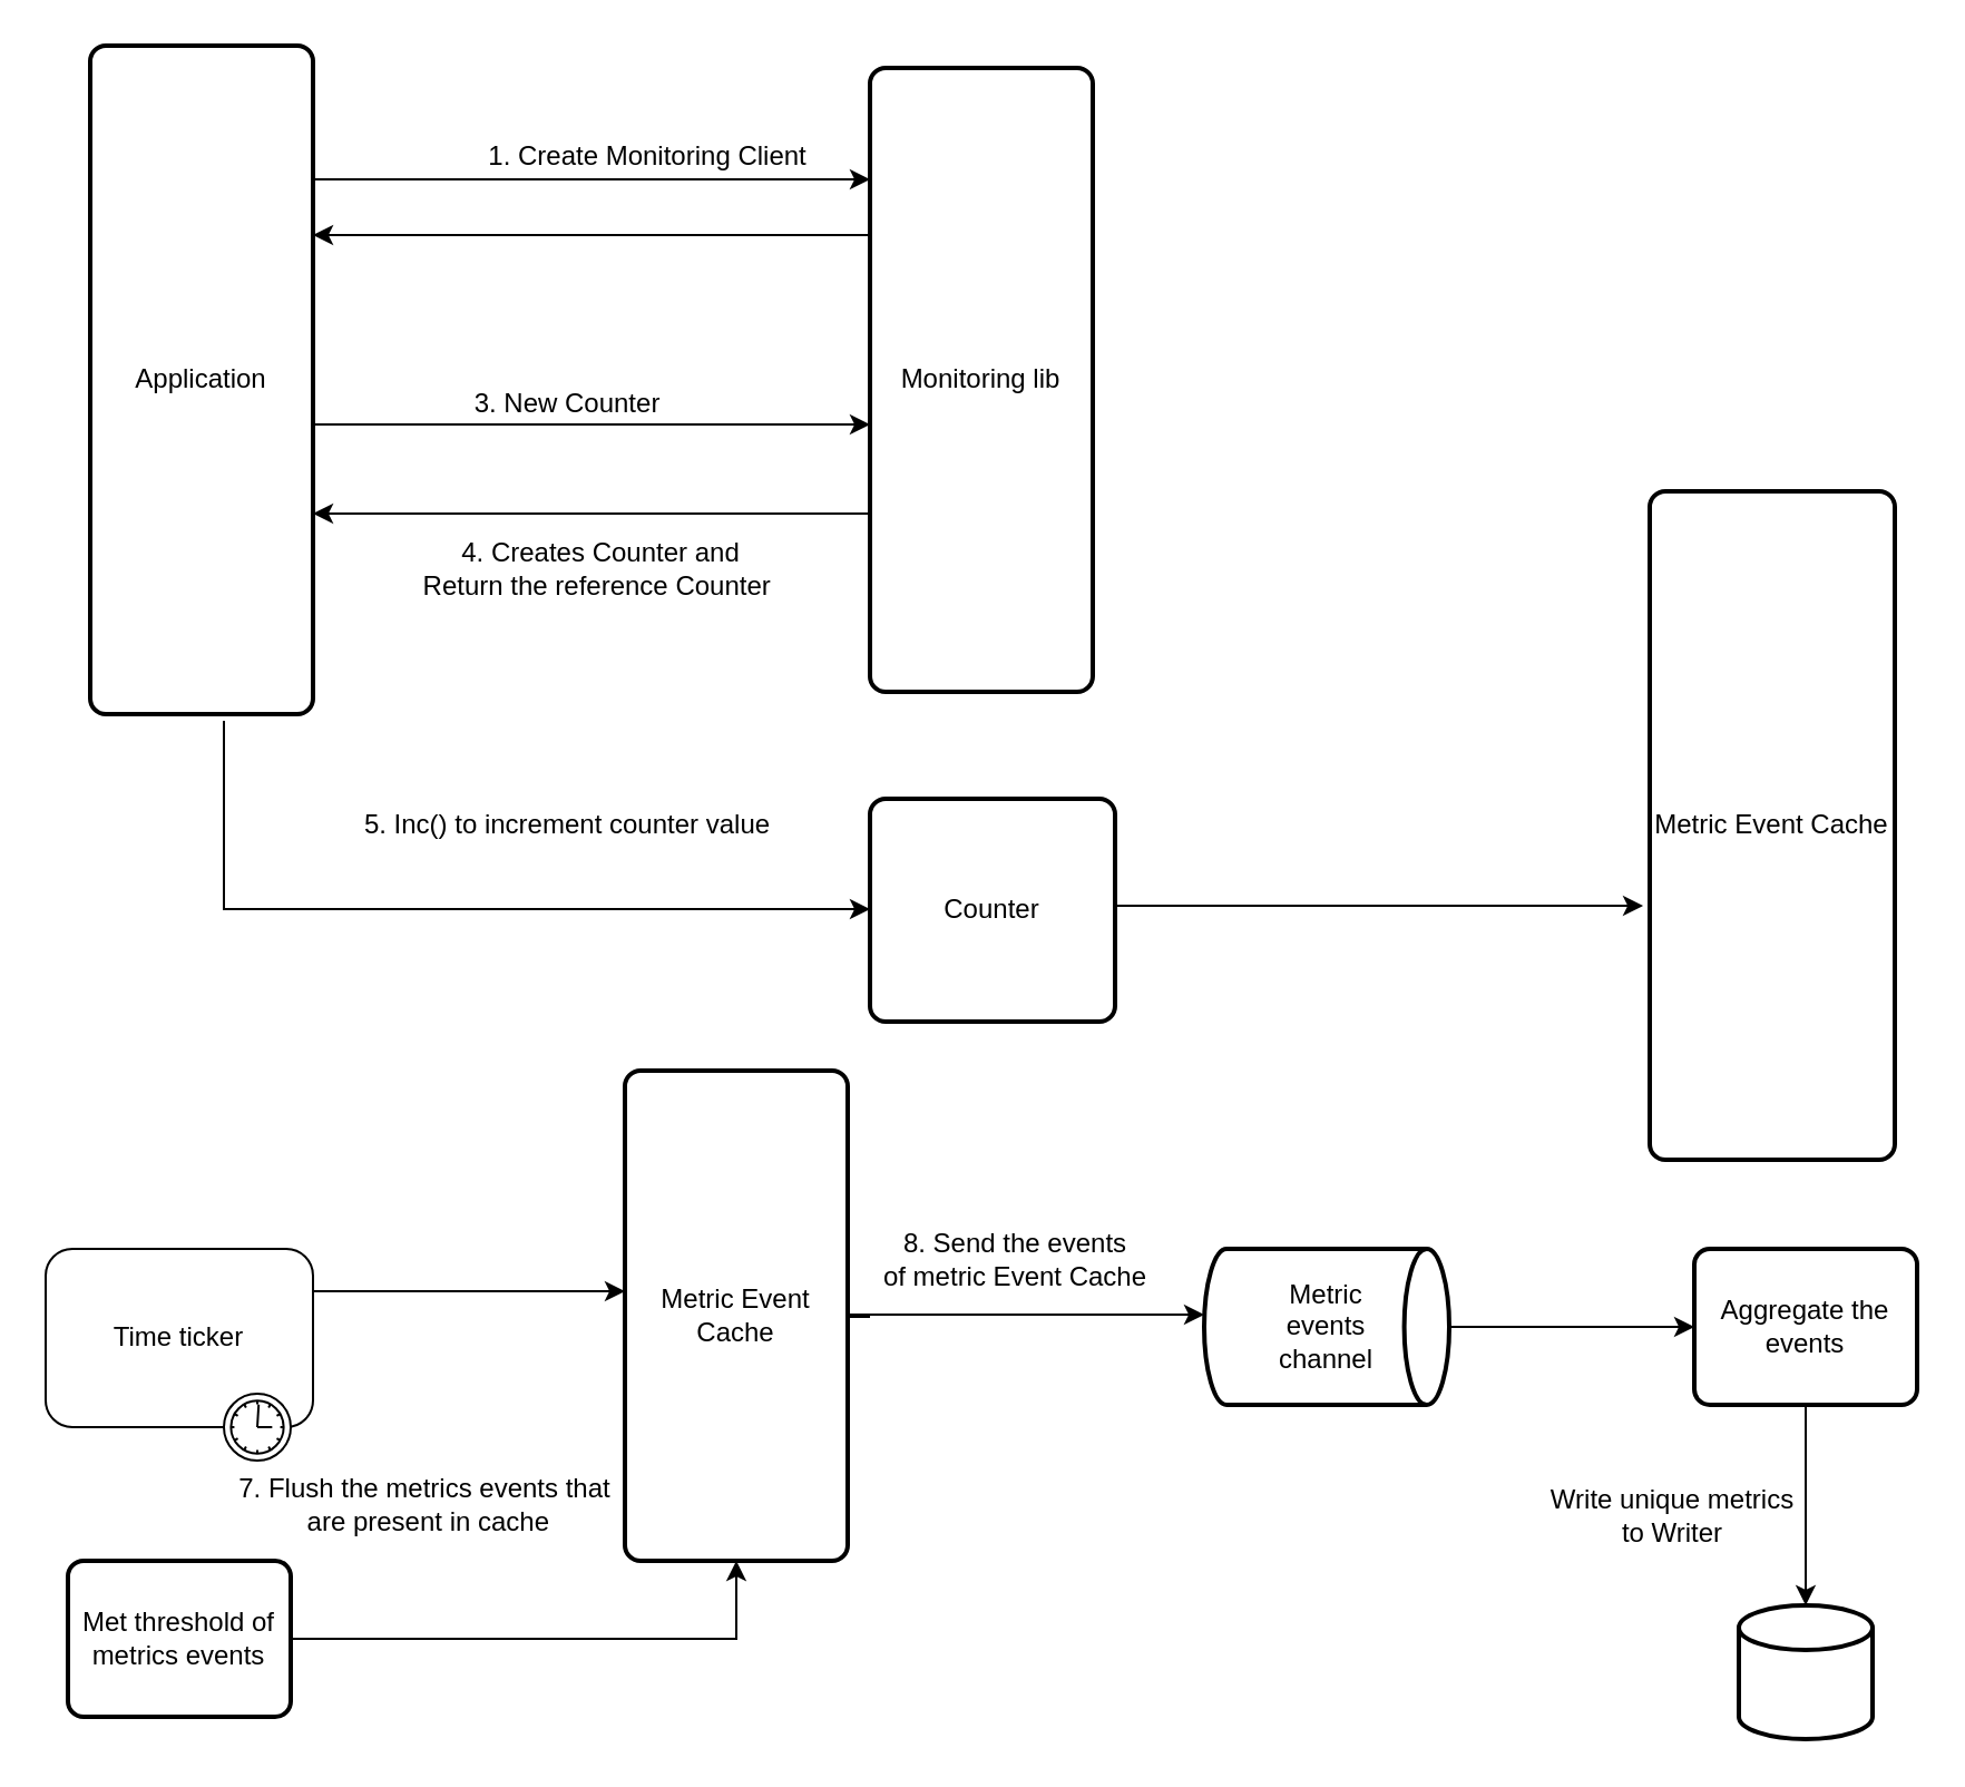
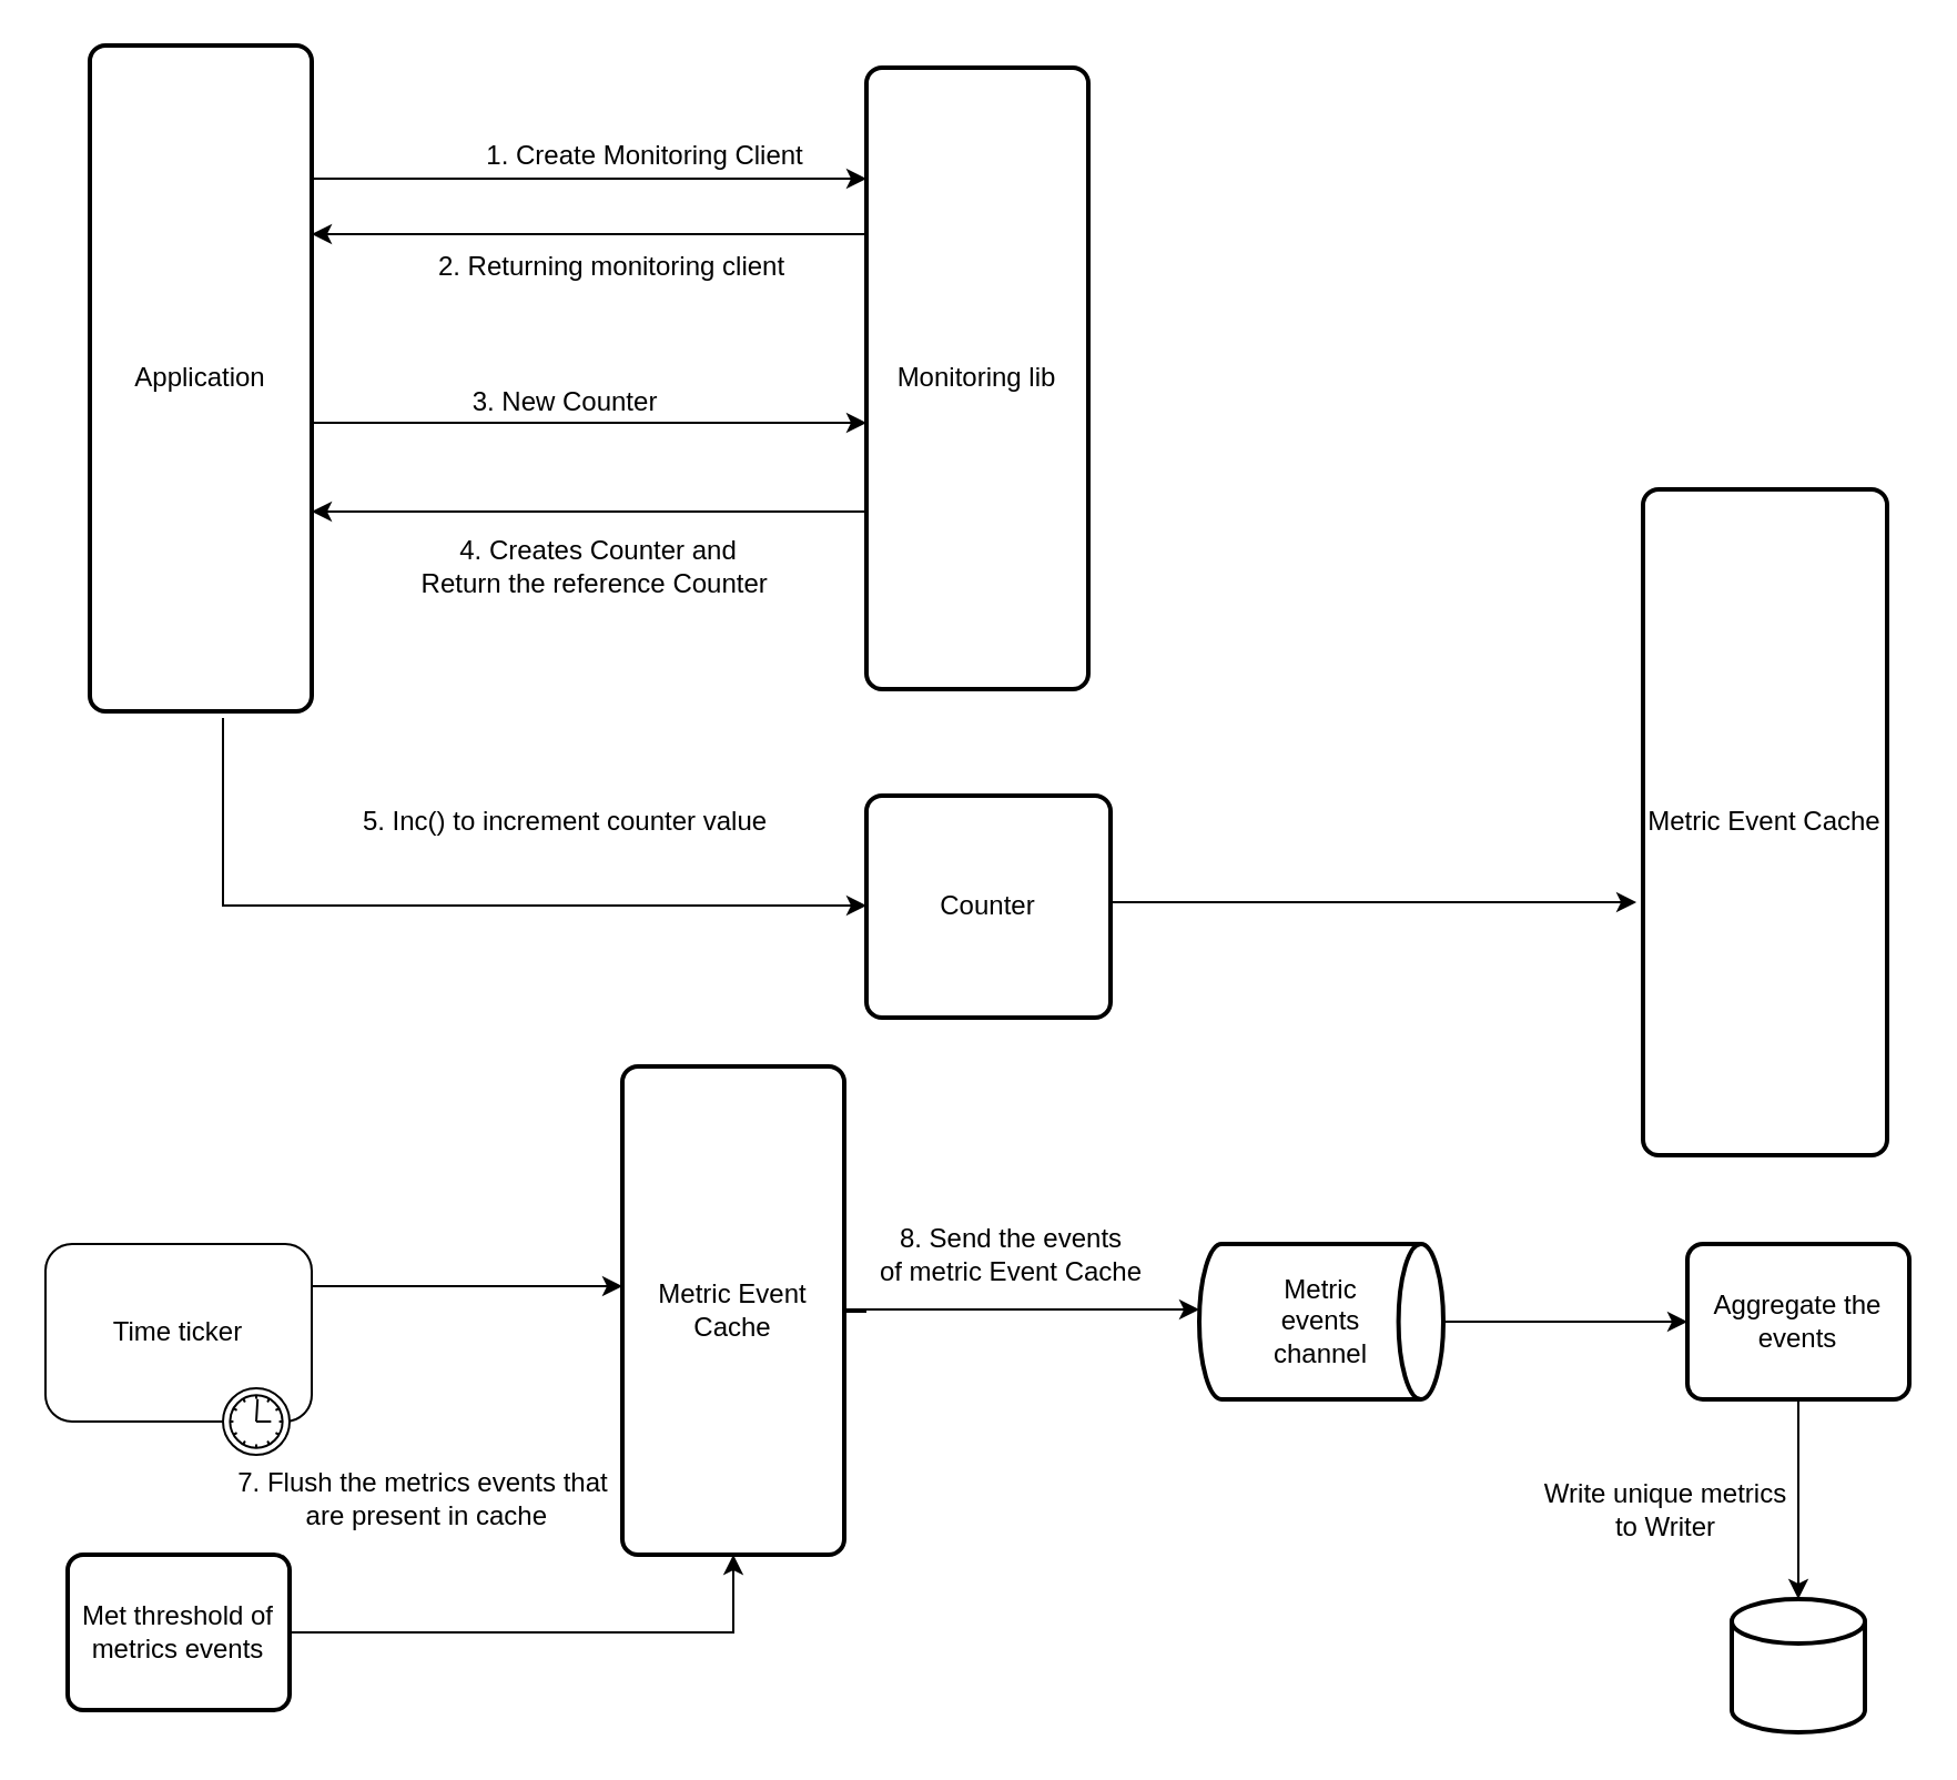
  <mxCell id="0" />
  <mxCell id="1" parent="0" />
  <mxCell id="2" style="edgeStyle=orthogonalEdgeStyle;rounded=0;orthogonalLoop=1;jettySize=auto;html=1;" edge="1" parent="1" source="3" target="6"><mxGeometry relative="1" as="geometry"><Array as="points"><mxPoint x="170" y="80" /><mxPoint x="170" y="80" /></Array></mxGeometry></mxCell>
  <mxCell id="3" value="Application&lt;br&gt;" style="rounded=1;whiteSpace=wrap;html=1;absoluteArcSize=1;arcSize=14;strokeWidth=2;" vertex="1" parent="1"><mxGeometry x="40" y="20" width="100" height="300" as="geometry" /></mxCell>
  <mxCell id="4" style="edgeStyle=orthogonalEdgeStyle;rounded=0;orthogonalLoop=1;jettySize=auto;html=1;exitX=0;exitY=0.75;exitDx=0;exitDy=0;" edge="1" parent="1" source="6" target="3"><mxGeometry relative="1" as="geometry"><Array as="points"><mxPoint x="390" y="105" /></Array></mxGeometry></mxCell>
  <mxCell id="5" style="edgeStyle=orthogonalEdgeStyle;rounded=0;orthogonalLoop=1;jettySize=auto;html=1;exitX=0;exitY=0.5;exitDx=0;exitDy=0;" edge="1" parent="1" source="6" target="3"><mxGeometry relative="1" as="geometry"><Array as="points"><mxPoint x="390" y="230" /></Array></mxGeometry></mxCell>
  <mxCell id="6" value="Monitoring lib&lt;br&gt;" style="rounded=1;whiteSpace=wrap;html=1;absoluteArcSize=1;arcSize=14;strokeWidth=2;" vertex="1" parent="1"><mxGeometry x="390" y="30" width="100" height="280" as="geometry" /></mxCell>
  <mxCell id="7" value="1. Create Monitoring Client" style="text;html=1;align=center;verticalAlign=middle;resizable=0;points=[];autosize=1;" vertex="1" parent="1"><mxGeometry x="210" y="60" width="160" height="20" as="geometry" /></mxCell>
+ <mxCell id="8" value="2. Returning monitoring client" style="text;html=1;align=center;verticalAlign=middle;resizable=0;points=[];autosize=1;" vertex="1" parent="1"><mxGeometry x="190" y="110" width="170" height="20" as="geometry" /></mxCell>
  <mxCell id="9" style="edgeStyle=orthogonalEdgeStyle;rounded=0;orthogonalLoop=1;jettySize=auto;html=1;" edge="1" parent="1"><mxGeometry relative="1" as="geometry"><mxPoint x="140" y="190" as="sourcePoint" /><mxPoint x="390" y="190" as="targetPoint" /><Array as="points"><mxPoint x="210" y="190" /><mxPoint x="210" y="190" /></Array></mxGeometry></mxCell>
  <mxCell id="10" value="3. New Counter" style="text;html=1;align=center;verticalAlign=middle;resizable=0;points=[];autosize=1;" vertex="1" parent="1"><mxGeometry x="204" y="171" width="100" height="20" as="geometry" /></mxCell>
  <mxCell id="11" value="4. Creates Counter and&lt;br&gt;Return the reference Counter&amp;nbsp;" style="text;html=1;align=center;verticalAlign=middle;resizable=0;points=[];autosize=1;" vertex="1" parent="1"><mxGeometry x="184" y="240" width="170" height="30" as="geometry" /></mxCell>
  <mxCell id="12" value="Counter" style="rounded=1;whiteSpace=wrap;html=1;absoluteArcSize=1;arcSize=14;strokeWidth=2;" vertex="1" parent="1"><mxGeometry x="390" y="358" width="110" height="100" as="geometry" /></mxCell>
  <mxCell id="13" style="edgeStyle=orthogonalEdgeStyle;rounded=0;orthogonalLoop=1;jettySize=auto;html=1;exitX=0.6;exitY=1.01;exitDx=0;exitDy=0;exitPerimeter=0;" edge="1" parent="1" source="3"><mxGeometry relative="1" as="geometry"><mxPoint x="140" y="407.5" as="sourcePoint" /><mxPoint x="390" y="407.5" as="targetPoint" /><Array as="points"><mxPoint x="100" y="408" /></Array></mxGeometry></mxCell>
  <mxCell id="14" value="5. Inc() to increment counter value" style="text;html=1;align=center;verticalAlign=middle;resizable=0;points=[];autosize=1;" vertex="1" parent="1"><mxGeometry x="154" y="360" width="200" height="20" as="geometry" /></mxCell>
  <mxCell id="15" style="edgeStyle=orthogonalEdgeStyle;rounded=0;orthogonalLoop=1;jettySize=auto;html=1;exitX=1;exitY=0.5;exitDx=0;exitDy=0;entryX=-0.027;entryY=0.62;entryDx=0;entryDy=0;entryPerimeter=0;" edge="1" parent="1" source="12" target="24"><mxGeometry relative="1" as="geometry"><mxPoint x="500" y="408" as="sourcePoint" /><mxPoint x="630" y="408" as="targetPoint" /><Array as="points"><mxPoint x="500" y="406" /></Array></mxGeometry></mxCell>
  <mxCell id="16" style="edgeStyle=orthogonalEdgeStyle;rounded=0;orthogonalLoop=1;jettySize=auto;html=1;exitX=1;exitY=0.25;exitDx=0;exitDy=0;entryX=0;entryY=0.45;entryDx=0;entryDy=0;entryPerimeter=0;" edge="1" parent="1" source="17" target="19"><mxGeometry relative="1" as="geometry"><Array as="points"><mxPoint x="140" y="579" /></Array></mxGeometry></mxCell>
  <mxCell id="17" value="Time ticker" style="html=1;whiteSpace=wrap;rounded=1;dropTarget=0;fontStyle=0" vertex="1" parent="1"><mxGeometry x="20" y="560" width="120" height="80" as="geometry" /></mxCell>
  <mxCell id="18" value="" style="shape=mxgraph.bpmn.timer_start;perimeter=ellipsePerimeter;html=1;verticalLabelPosition=bottom;labelBackgroundColor=#ffffff;verticalAlign=top;outlineConnect=0;" vertex="1" parent="17"><mxGeometry x="1" y="1" width="30" height="30" relative="1" as="geometry"><mxPoint x="-40" y="-15" as="offset" /></mxGeometry></mxCell>
  <mxCell id="19" value="Metric Event Cache" style="rounded=1;whiteSpace=wrap;html=1;absoluteArcSize=1;arcSize=14;strokeWidth=2;" vertex="1" parent="1"><mxGeometry x="280" y="480" width="100" height="220" as="geometry" /></mxCell>
  <mxCell id="20" value="7. Flush the metrics events that&lt;br&gt;&amp;nbsp;are present in cache" style="text;html=1;align=center;verticalAlign=middle;resizable=0;points=[];autosize=1;" vertex="1" parent="1"><mxGeometry x="100" y="660" width="180" height="30" as="geometry" /></mxCell>
  <mxCell id="21" value="" style="strokeWidth=2;html=1;shape=mxgraph.flowchart.database;whiteSpace=wrap;" vertex="1" parent="1"><mxGeometry x="780" y="720" width="60" height="60" as="geometry" /></mxCell>
  <mxCell id="22" style="edgeStyle=orthogonalEdgeStyle;rounded=0;orthogonalLoop=1;jettySize=auto;html=1;exitX=1;exitY=0.5;exitDx=0;exitDy=0;entryX=0.5;entryY=1;entryDx=0;entryDy=0;" edge="1" parent="1" source="23" target="19"><mxGeometry relative="1" as="geometry" /></mxCell>
  <mxCell id="23" value="Met threshold of metrics events" style="rounded=1;whiteSpace=wrap;html=1;absoluteArcSize=1;arcSize=14;strokeWidth=2;" vertex="1" parent="1"><mxGeometry x="30" y="700" width="100" height="70" as="geometry" /></mxCell>
  <mxCell id="24" value="Metric Event Cache" style="rounded=1;whiteSpace=wrap;html=1;absoluteArcSize=1;arcSize=14;strokeWidth=2;" vertex="1" parent="1"><mxGeometry x="740" y="220" width="110" height="300" as="geometry" /></mxCell>
  <mxCell id="25" style="edgeStyle=none;rounded=0;comic=0;jumpStyle=none;orthogonalLoop=1;jettySize=auto;html=1;exitX=1;exitY=0.5;exitDx=0;exitDy=0;exitPerimeter=0;entryX=0;entryY=0.5;entryDx=0;entryDy=0;shadow=0;strokeColor=#000000;" edge="1" parent="1" source="26" target="30"><mxGeometry relative="1" as="geometry" /></mxCell>
  <mxCell id="26" value="Metric &lt;br&gt;events &lt;br&gt;channel" style="strokeWidth=2;html=1;shape=mxgraph.flowchart.direct_data;whiteSpace=wrap;" vertex="1" parent="1"><mxGeometry x="540" y="560" width="110" height="70" as="geometry" /></mxCell>
  <mxCell id="27" style="edgeStyle=orthogonalEdgeStyle;rounded=0;orthogonalLoop=1;jettySize=auto;html=1;exitX=1;exitY=0.25;exitDx=0;exitDy=0;" edge="1" parent="1"><mxGeometry relative="1" as="geometry"><mxPoint x="390" y="590.5" as="sourcePoint" /><mxPoint x="540" y="589.5" as="targetPoint" /><Array as="points"><mxPoint x="380" y="591" /><mxPoint x="380" y="590" /></Array></mxGeometry></mxCell>
  <mxCell id="28" value="8. Send the events &lt;br&gt;of metric Event Cache" style="text;html=1;align=center;verticalAlign=middle;resizable=0;points=[];autosize=1;" vertex="1" parent="1"><mxGeometry x="390" y="550" width="130" height="30" as="geometry" /></mxCell>
  <mxCell id="29" style="edgeStyle=none;rounded=0;comic=0;jumpStyle=none;orthogonalLoop=1;jettySize=auto;html=1;exitX=0.5;exitY=1;exitDx=0;exitDy=0;entryX=0.5;entryY=0;entryDx=0;entryDy=0;entryPerimeter=0;shadow=0;strokeColor=#000000;" edge="1" parent="1" source="30" target="21"><mxGeometry relative="1" as="geometry" /></mxCell>
  <mxCell id="30" value="Aggregate the events" style="rounded=1;whiteSpace=wrap;html=1;absoluteArcSize=1;arcSize=14;strokeWidth=2;" vertex="1" parent="1"><mxGeometry x="760" y="560" width="100" height="70" as="geometry" /></mxCell>
  <mxCell id="31" value="Write unique metrics&lt;br&gt;to Writer" style="text;html=1;align=center;verticalAlign=middle;resizable=0;points=[];autosize=1;" vertex="1" parent="1"><mxGeometry x="690" y="665" width="120" height="30" as="geometry" /></mxCell>
